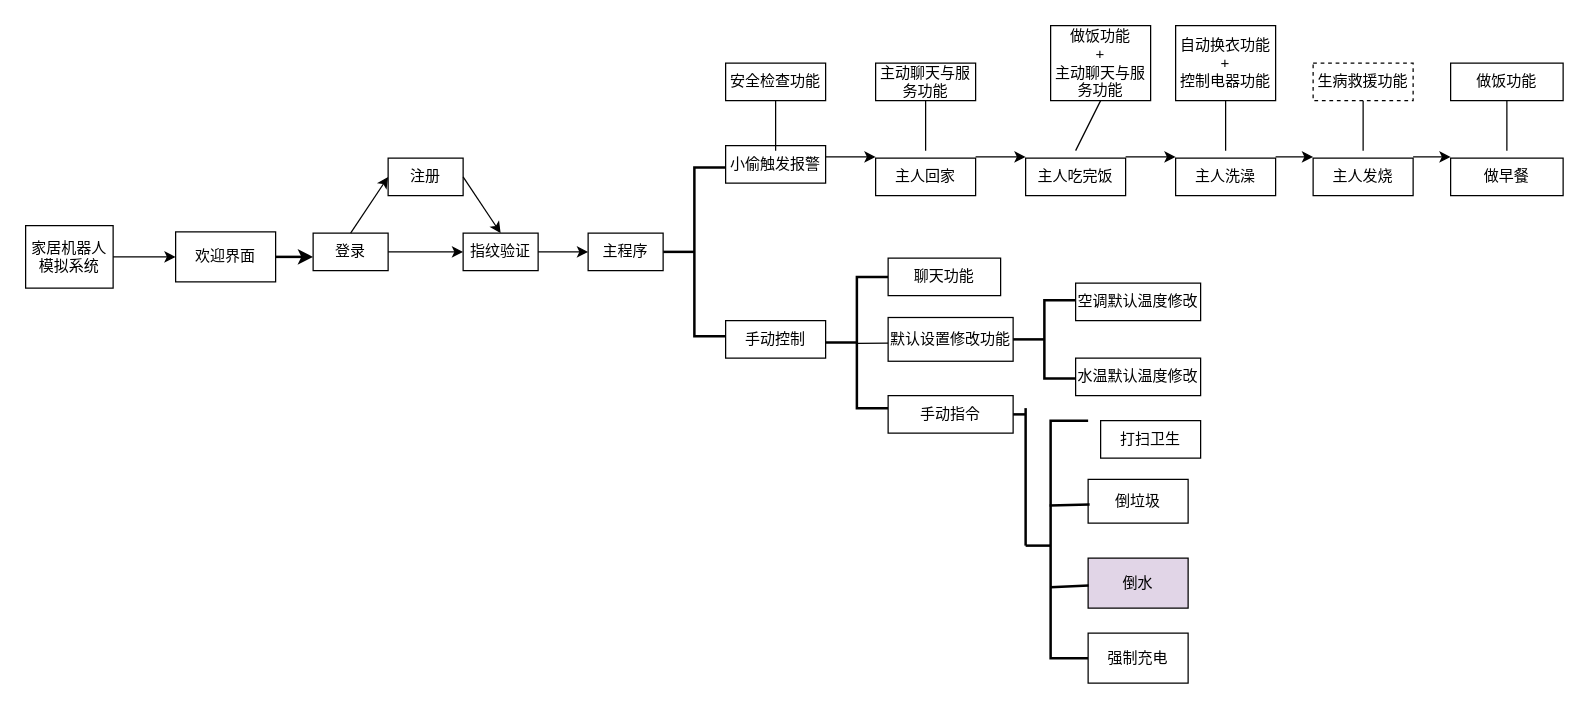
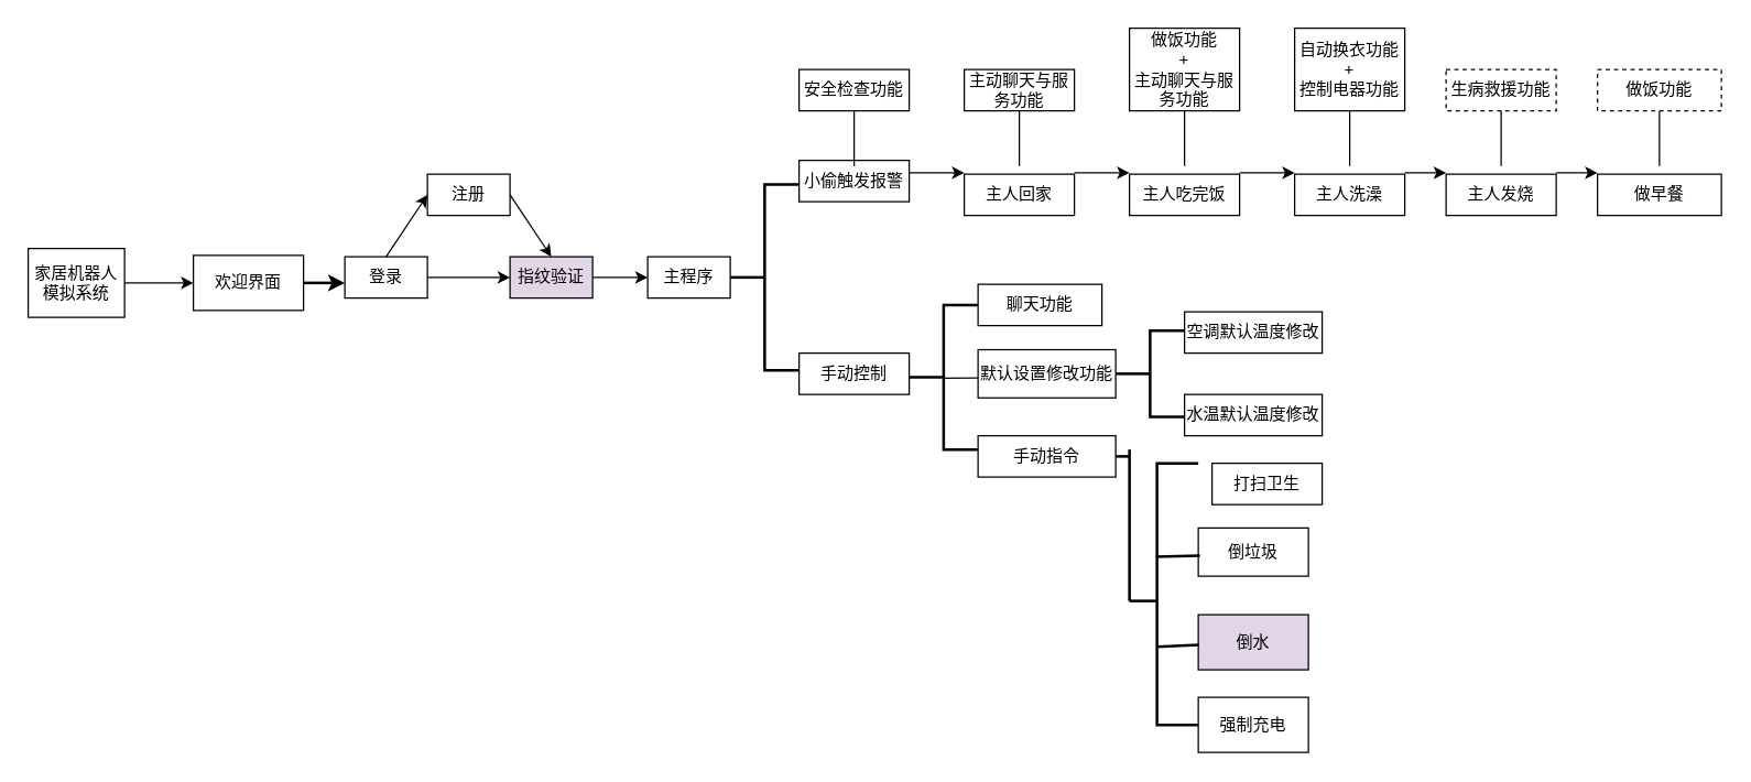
  <mxCell id="0" />
  <mxCell id="1" parent="0" />
  <mxCell id="2" value="家居机器人模拟系统" style="rounded=0;whiteSpace=wrap;html=1;" parent="1" vertex="1"><mxGeometry y="180" width="70" height="50" as="geometry" x="20" /></mxCell>
  <mxCell id="3" value="" style="endArrow=classic;html=1;exitX=1;exitY=0.5;exitDx=0;exitDy=0;" parent="1" source="2" edge="1"><mxGeometry width="50" height="50" relative="1" as="geometry"><mxPoint x="280" y="180" as="sourcePoint" /><mxPoint x="140" y="205" as="targetPoint" /><Array as="points" /></mxGeometry></mxCell>
  <mxCell id="4" value="登录" style="rounded=0;whiteSpace=wrap;html=1;" parent="1" vertex="1"><mxGeometry x="250" y="186" width="60" height="30" as="geometry" /></mxCell>
  <mxCell id="5" value="" style="endArrow=classic;html=1;exitX=1;exitY=0.5;exitDx=0;exitDy=0;" edge="1" parent="1" source="4"><mxGeometry width="50" height="50" relative="1" as="geometry"><mxPoint x="520" y="126" as="sourcePoint" /><mxPoint x="370" y="201" as="targetPoint" /></mxGeometry></mxCell>
  <mxCell id="6" value="注册" style="rounded=0;whiteSpace=wrap;html=1;" vertex="1" parent="1"><mxGeometry x="310" y="126" width="60" height="30" as="geometry" /></mxCell>
  <mxCell id="7" value="" style="endArrow=classic;html=1;exitX=0.5;exitY=0;exitDx=0;exitDy=0;entryX=0;entryY=0.5;entryDx=0;entryDy=0;" edge="1" parent="1" source="4" target="6"><mxGeometry width="50" height="50" relative="1" as="geometry"><mxPoint x="520" y="126" as="sourcePoint" /><mxPoint x="570" y="76" as="targetPoint" /></mxGeometry></mxCell>
- <mxCell id="8" value="指纹验证" style="rounded=0;whiteSpace=wrap;html=1;" vertex="1" parent="1"><mxGeometry x="370" y="186" width="60" height="30" as="geometry" /></mxCell>
+ <mxCell id="8" value="指纹验证" style="rounded=0;whiteSpace=wrap;html=1;fillColor=#e1d5e7;" vertex="1" parent="1"><mxGeometry x="370" y="186" width="60" height="30" as="geometry" /></mxCell>
  <mxCell id="9" value="" style="endArrow=classic;html=1;exitX=1;exitY=0.5;exitDx=0;exitDy=0;entryX=0.5;entryY=0;entryDx=0;entryDy=0;" edge="1" parent="1" source="6" target="8"><mxGeometry width="50" height="50" relative="1" as="geometry"><mxPoint x="520" y="126" as="sourcePoint" /><mxPoint x="570" y="76" as="targetPoint" /></mxGeometry></mxCell>
  <mxCell id="10" value="" style="strokeWidth=2;html=1;shape=mxgraph.flowchart.annotation_2;align=left;labelPosition=right;pointerEvents=1;" vertex="1" parent="1"><mxGeometry x="530" y="133.5" width="50" height="135" as="geometry" /></mxCell>
  <mxCell id="11" value="主程序" style="rounded=0;whiteSpace=wrap;html=1;" vertex="1" parent="1"><mxGeometry x="470" y="186" width="60" height="30" as="geometry" /></mxCell>
  <mxCell id="12" value="" style="endArrow=classic;html=1;exitX=1;exitY=0.5;exitDx=0;exitDy=0;entryX=0;entryY=0.5;entryDx=0;entryDy=0;" edge="1" parent="1" source="8" target="11"><mxGeometry width="50" height="50" relative="1" as="geometry"><mxPoint x="520" y="226" as="sourcePoint" /><mxPoint x="570" y="176" as="targetPoint" /></mxGeometry></mxCell>
  <mxCell id="13" value="小偷触发报警" style="rounded=0;whiteSpace=wrap;html=1;" vertex="1" parent="1"><mxGeometry x="580" y="116" width="80" height="30" as="geometry" /></mxCell>
  <mxCell id="14" value="" style="endArrow=classic;html=1;exitX=1;exitY=0.5;exitDx=0;exitDy=0;" edge="1" parent="1"><mxGeometry width="50" height="50" relative="1" as="geometry"><mxPoint x="660" y="125" as="sourcePoint" /><mxPoint x="700" y="125" as="targetPoint" /></mxGeometry></mxCell>
  <mxCell id="15" value="主人回家" style="rounded=0;whiteSpace=wrap;html=1;" vertex="1" parent="1"><mxGeometry x="700" y="126" width="80" height="30" as="geometry" /></mxCell>
  <mxCell id="16" value="" style="endArrow=classic;html=1;exitX=1;exitY=0.5;exitDx=0;exitDy=0;" edge="1" parent="1"><mxGeometry width="50" height="50" relative="1" as="geometry"><mxPoint x="780" y="125" as="sourcePoint" /><mxPoint x="820" y="125" as="targetPoint" /></mxGeometry></mxCell>
  <mxCell id="17" value="主人吃完饭" style="rounded=0;whiteSpace=wrap;html=1;" vertex="1" parent="1"><mxGeometry x="820" y="126" width="80" height="30" as="geometry" /></mxCell>
  <mxCell id="18" value="主人洗澡" style="rounded=0;whiteSpace=wrap;html=1;" vertex="1" parent="1"><mxGeometry x="940" y="126" width="80" height="30" as="geometry" /></mxCell>
  <mxCell id="19" value="" style="endArrow=classic;html=1;exitX=1;exitY=0.5;exitDx=0;exitDy=0;" edge="1" parent="1"><mxGeometry width="50" height="50" relative="1" as="geometry"><mxPoint x="1020" y="125" as="sourcePoint" /><mxPoint x="1050" y="125" as="targetPoint" /></mxGeometry></mxCell>
  <mxCell id="20" value="主人发烧" style="rounded=0;whiteSpace=wrap;html=1;" vertex="1" parent="1"><mxGeometry x="1050" y="126" width="80" height="30" as="geometry" /></mxCell>
  <mxCell id="21" value="" style="endArrow=classic;html=1;exitX=1;exitY=0.5;exitDx=0;exitDy=0;" edge="1" parent="1"><mxGeometry width="50" height="50" relative="1" as="geometry"><mxPoint x="1130" y="125" as="sourcePoint" /><mxPoint x="1160" y="125" as="targetPoint" /></mxGeometry></mxCell>
  <mxCell id="22" value="做早餐" style="rounded=0;whiteSpace=wrap;html=1;" vertex="1" parent="1"><mxGeometry x="1160" y="126" width="90" height="30" as="geometry" /></mxCell>
  <mxCell id="23" value="" style="endArrow=none;html=1;exitX=0.5;exitY=0;exitDx=0;exitDy=0;" edge="1" parent="1" target="24"><mxGeometry width="50" height="50" relative="1" as="geometry"><mxPoint x="620" y="120" as="sourcePoint" /><mxPoint x="620" y="80" as="targetPoint" /></mxGeometry></mxCell>
  <mxCell id="24" value="安全检查功能" style="rounded=0;whiteSpace=wrap;html=1;" vertex="1" parent="1"><mxGeometry x="580" y="50" width="80" height="30" as="geometry" /></mxCell>
  <mxCell id="25" value="" style="endArrow=none;html=1;exitX=0.5;exitY=0;exitDx=0;exitDy=0;" edge="1" parent="1" target="26"><mxGeometry width="50" height="50" relative="1" as="geometry"><mxPoint x="740" y="120" as="sourcePoint" /><mxPoint x="740" y="80" as="targetPoint" /></mxGeometry></mxCell>
  <mxCell id="26" value="主动聊天与服务功能" style="rounded=0;whiteSpace=wrap;html=1;" vertex="1" parent="1"><mxGeometry x="700" y="50" width="80" height="30" as="geometry" /></mxCell>
- <mxCell id="27" value="做饭功能&lt;br&gt;+&lt;br&gt;主动聊天与服务功能" style="rounded=0;whiteSpace=wrap;html=1;" vertex="1" parent="1"><mxGeometry x="840" y="20" width="80" height="60" as="geometry" /></mxCell>
+ <mxCell id="27" value="做饭功能&lt;br&gt;+&lt;br&gt;主动聊天与服务功能" style="rounded=0;whiteSpace=wrap;html=1;" vertex="1" parent="1"><mxGeometry x="820" y="20" width="80" height="60" as="geometry" /></mxCell>
  <mxCell id="28" value="" style="endArrow=classic;html=1;exitX=1;exitY=0.5;exitDx=0;exitDy=0;entryX=0;entryY=0.5;entryDx=0;entryDy=0;" edge="1" parent="1"><mxGeometry width="50" height="50" relative="1" as="geometry"><mxPoint x="900" y="125" as="sourcePoint" /><mxPoint x="940" y="125" as="targetPoint" /></mxGeometry></mxCell>
  <mxCell id="29" value="" style="endArrow=none;html=1;exitX=0.5;exitY=0;exitDx=0;exitDy=0;entryX=0.5;entryY=1;entryDx=0;entryDy=0;" edge="1" parent="1" target="27"><mxGeometry width="50" height="50" relative="1" as="geometry"><mxPoint x="860" y="120" as="sourcePoint" /><mxPoint x="760" y="140" as="targetPoint" /></mxGeometry></mxCell>
  <mxCell id="30" value="自动换衣功能+&lt;br&gt;控制电器功能" style="rounded=0;whiteSpace=wrap;html=1;" vertex="1" parent="1"><mxGeometry x="940" y="20" width="80" height="60" as="geometry" /></mxCell>
  <mxCell id="31" value="" style="endArrow=none;html=1;exitX=0.5;exitY=0;exitDx=0;exitDy=0;entryX=0.5;entryY=1;entryDx=0;entryDy=0;" edge="1" parent="1" target="30"><mxGeometry width="50" height="50" relative="1" as="geometry"><mxPoint x="980" y="120" as="sourcePoint" /><mxPoint x="930" y="120" as="targetPoint" /></mxGeometry></mxCell>
  <mxCell id="32" value="生病救援功能" style="rounded=0;whiteSpace=wrap;html=1;dashed=1;" vertex="1" parent="1"><mxGeometry x="1050" y="50" width="80" height="30" as="geometry" /></mxCell>
  <mxCell id="33" value="" style="endArrow=none;html=1;exitX=0.5;exitY=0;exitDx=0;exitDy=0;entryX=0.5;entryY=1;entryDx=0;entryDy=0;" edge="1" parent="1" target="32"><mxGeometry width="50" height="50" relative="1" as="geometry"><mxPoint x="1090" y="120" as="sourcePoint" /><mxPoint x="1040" y="120" as="targetPoint" /></mxGeometry></mxCell>
- <mxCell id="34" value="做饭功能" style="rounded=0;whiteSpace=wrap;html=1;" vertex="1" parent="1"><mxGeometry x="1160" y="50" width="90" height="30" as="geometry" /></mxCell>
+ <mxCell id="34" value="做饭功能" style="rounded=0;whiteSpace=wrap;html=1;dashed=1;" vertex="1" parent="1"><mxGeometry x="1160" y="50" width="90" height="30" as="geometry" /></mxCell>
  <mxCell id="35" value="" style="endArrow=none;html=1;exitX=0.5;exitY=0;exitDx=0;exitDy=0;entryX=0.5;entryY=1;entryDx=0;entryDy=0;" edge="1" parent="1" target="34"><mxGeometry width="50" height="50" relative="1" as="geometry"><mxPoint x="1205" y="120" as="sourcePoint" /><mxPoint x="1040" y="120" as="targetPoint" /></mxGeometry></mxCell>
  <mxCell id="36" value="手动控制" style="rounded=0;whiteSpace=wrap;html=1;" vertex="1" parent="1"><mxGeometry x="580" y="256" width="80" height="30" as="geometry" /></mxCell>
  <mxCell id="37" value="" style="strokeWidth=2;html=1;shape=mxgraph.flowchart.annotation_2;align=left;labelPosition=right;pointerEvents=1;" vertex="1" parent="1"><mxGeometry x="660" y="221" width="50" height="105" as="geometry" /></mxCell>
  <mxCell id="38" value="聊天功能" style="rounded=0;whiteSpace=wrap;html=1;" vertex="1" parent="1"><mxGeometry x="710" y="206" width="90" height="30" as="geometry" /></mxCell>
  <mxCell id="39" value="默认设置修改功能" style="rounded=0;whiteSpace=wrap;html=1;" vertex="1" parent="1"><mxGeometry x="710" y="253.5" width="100" height="35" as="geometry" /></mxCell>
  <mxCell id="40" value="" style="endArrow=none;html=1;exitX=0.512;exitY=0.507;exitDx=0;exitDy=0;exitPerimeter=0;" edge="1" parent="1" source="37"><mxGeometry width="50" height="50" relative="1" as="geometry"><mxPoint x="790" y="306" as="sourcePoint" /><mxPoint x="710" y="274" as="targetPoint" /></mxGeometry></mxCell>
  <mxCell id="41" value="手动指令" style="rounded=0;whiteSpace=wrap;html=1;" vertex="1" parent="1"><mxGeometry x="710" y="316" width="100" height="30" as="geometry" /></mxCell>
  <mxCell id="42" value="" style="strokeWidth=2;html=1;shape=mxgraph.flowchart.annotation_2;align=left;labelPosition=right;pointerEvents=1;perimeterSpacing=0;" vertex="1" parent="1"><mxGeometry x="810" y="239.75" width="50" height="62.5" as="geometry" /></mxCell>
  <mxCell id="43" value="空调默认温度修改" style="rounded=0;whiteSpace=wrap;html=1;strokeWidth=1;" vertex="1" parent="1"><mxGeometry x="860" y="226" width="100" height="30" as="geometry" /></mxCell>
  <mxCell id="44" value="水温默认温度修改" style="rounded=0;whiteSpace=wrap;html=1;strokeWidth=1;" vertex="1" parent="1"><mxGeometry x="860" y="286" width="100" height="30" as="geometry" /></mxCell>
  <mxCell id="45" value="" style="strokeWidth=2;html=1;shape=mxgraph.flowchart.annotation_1;align=left;pointerEvents=1;" vertex="1" parent="1"><mxGeometry x="840" y="336" width="30" height="190" as="geometry" /></mxCell>
  <mxCell id="46" value="" style="endArrow=none;html=1;exitX=1;exitY=0.5;exitDx=0;exitDy=0;strokeWidth=2;" edge="1" parent="1" source="41"><mxGeometry width="50" height="50" relative="1" as="geometry"><mxPoint x="790" y="386" as="sourcePoint" /><mxPoint x="820" y="331" as="targetPoint" /></mxGeometry></mxCell>
  <mxCell id="47" value="" style="endArrow=none;html=1;strokeWidth=2;" edge="1" parent="1"><mxGeometry width="50" height="50" relative="1" as="geometry"><mxPoint x="820" y="326" as="sourcePoint" /><mxPoint x="820" y="436" as="targetPoint" /></mxGeometry></mxCell>
  <mxCell id="48" value="" style="endArrow=none;html=1;strokeWidth=2;" edge="1" parent="1"><mxGeometry width="50" height="50" relative="1" as="geometry"><mxPoint x="820" y="436" as="sourcePoint" /><mxPoint x="840" y="436" as="targetPoint" /></mxGeometry></mxCell>
  <mxCell id="49" value="打扫卫生" style="rounded=0;whiteSpace=wrap;html=1;strokeWidth=1;" vertex="1" parent="1"><mxGeometry x="880" y="336" width="80" height="30" as="geometry" /></mxCell>
  <mxCell id="50" value="倒垃圾" style="rounded=0;whiteSpace=wrap;html=1;strokeWidth=1;" vertex="1" parent="1"><mxGeometry x="870" y="383" width="80" height="35" as="geometry" /></mxCell>
  <mxCell id="51" value="倒水" style="rounded=0;whiteSpace=wrap;html=1;strokeWidth=1;fillColor=#e1d5e7;" vertex="1" parent="1"><mxGeometry x="870" y="446" width="80" height="40" as="geometry" /></mxCell>
  <mxCell id="52" value="强制充电" style="rounded=0;whiteSpace=wrap;html=1;strokeWidth=1;" vertex="1" parent="1"><mxGeometry x="870" y="506" width="80" height="40" as="geometry" /></mxCell>
  <mxCell id="53" value="" style="endArrow=none;html=1;strokeWidth=2;exitX=-0.027;exitY=0.357;exitDx=0;exitDy=0;exitPerimeter=0;entryX=1.04;entryY=0.353;entryDx=0;entryDy=0;entryPerimeter=0;" edge="1" parent="1" source="45" target="45"><mxGeometry width="50" height="50" relative="1" as="geometry"><mxPoint x="790" y="186" as="sourcePoint" /><mxPoint x="840" y="136" as="targetPoint" /></mxGeometry></mxCell>
  <mxCell id="54" value="" style="endArrow=none;html=1;strokeWidth=2;entryX=1.013;entryY=0.694;entryDx=0;entryDy=0;entryPerimeter=0;exitX=0;exitY=0.702;exitDx=0;exitDy=0;exitPerimeter=0;" edge="1" parent="1" source="45" target="45"><mxGeometry width="50" height="50" relative="1" as="geometry"><mxPoint x="790" y="386" as="sourcePoint" /><mxPoint x="840" y="336" as="targetPoint" /></mxGeometry></mxCell>
  <mxCell id="55" value="欢迎界面" style="rounded=0;whiteSpace=wrap;html=1;strokeWidth=1;" vertex="1" parent="1"><mxGeometry x="140" y="185" width="80" height="40" as="geometry" /></mxCell>
  <mxCell id="56" value="" style="endArrow=classic;html=1;strokeWidth=2;exitX=1;exitY=0.5;exitDx=0;exitDy=0;" edge="1" parent="1" source="55"><mxGeometry width="50" height="50" relative="1" as="geometry"><mxPoint x="450" y="270" as="sourcePoint" /><mxPoint x="250" y="205" as="targetPoint" /></mxGeometry></mxCell>
